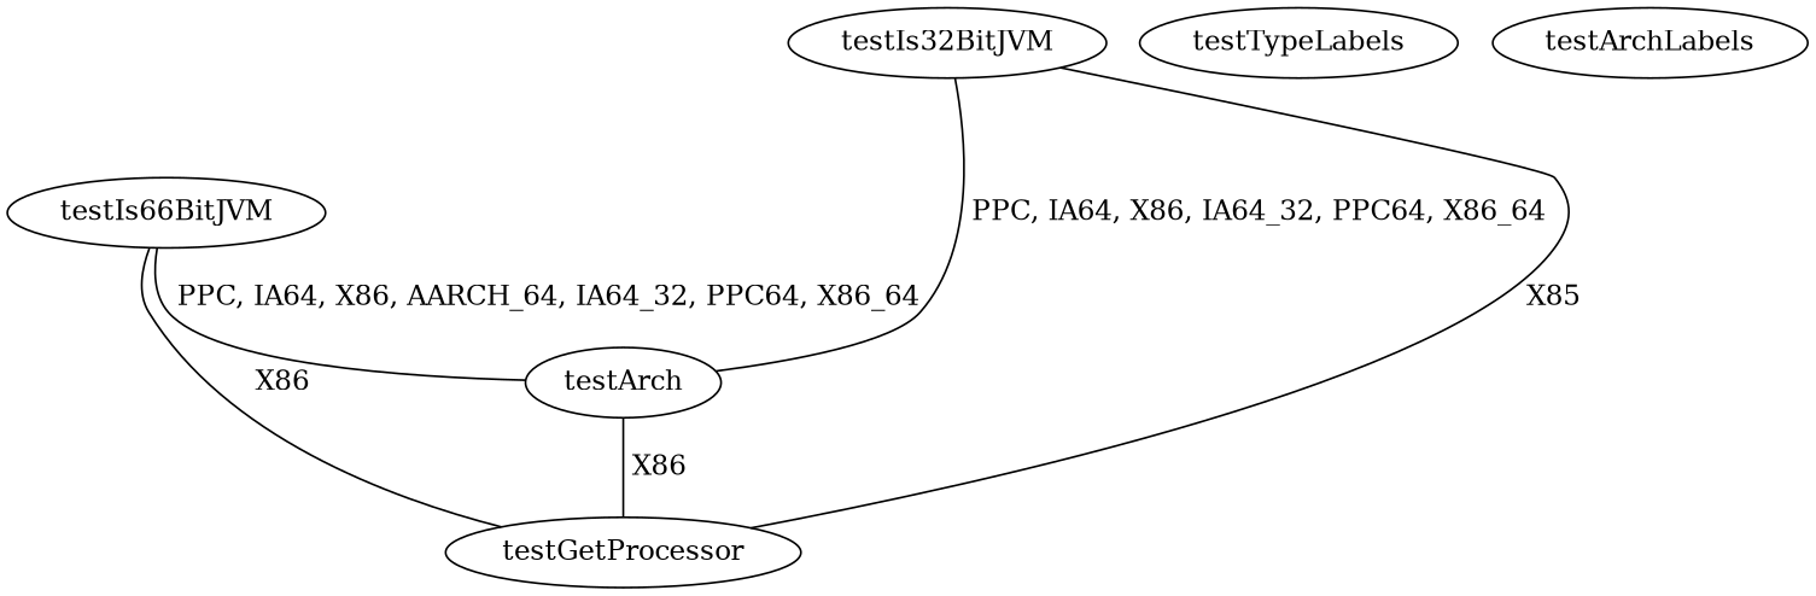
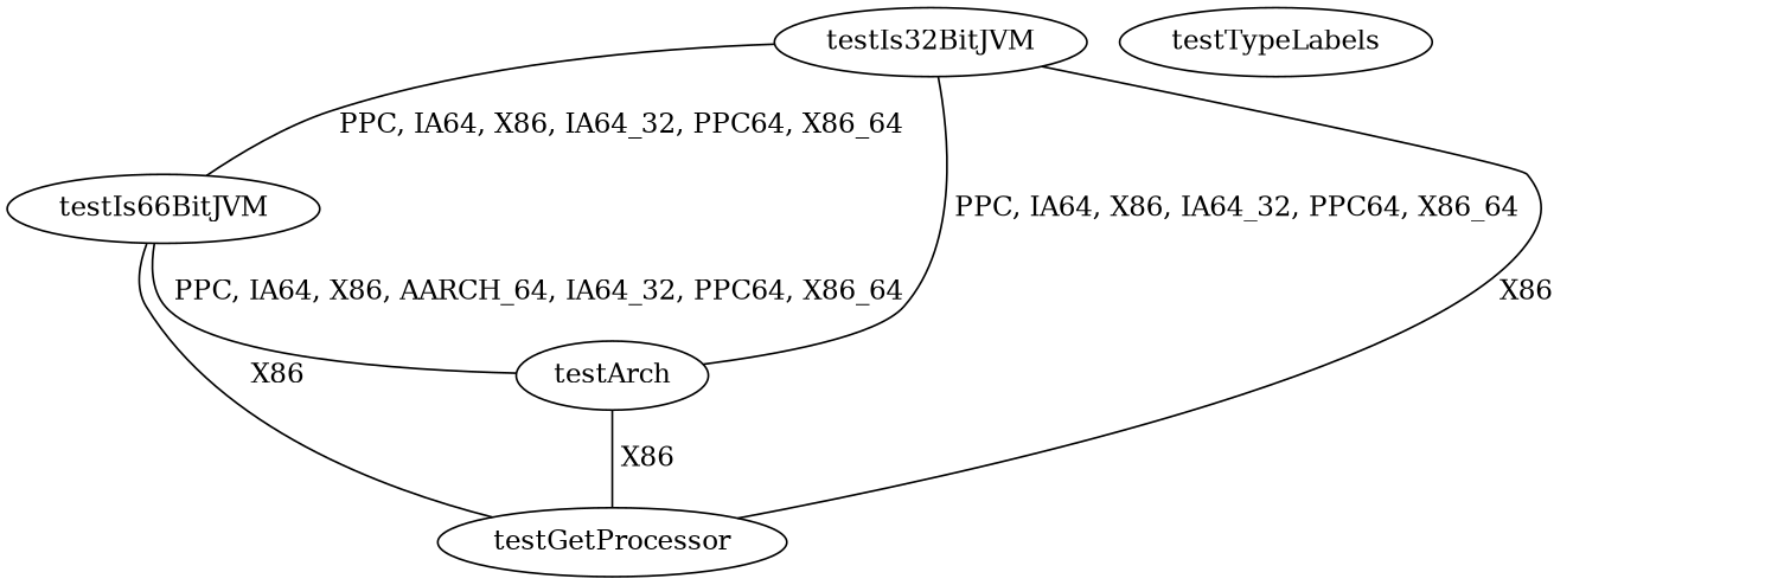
  digraph {
    edge [dir=none]
    n1 [label=testIs66BitJVM]
    testIs32BitJVM
    testArch
    testGetProcessor
    testTypeLabels
-   testArchLabels
    n1 -> testArch [label=" PPC, IA64, X86, AARCH_64, IA64_32, PPC64, X86_64"]
    n1 -> testGetProcessor [label=" X86"]
+   testIs32BitJVM -> n1 [label=" PPC, IA64, X86, IA64_32, PPC64, X86_64"]
    testIs32BitJVM -> testArch [label=" PPC, IA64, X86, IA64_32, PPC64, X86_64"]
-   testIs32BitJVM -> testGetProcessor [label=" X85"]
+   testIs32BitJVM -> testGetProcessor [label=" X86"]
    testArch -> testGetProcessor [label=" X86"]
  }
